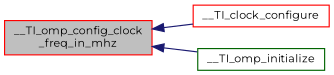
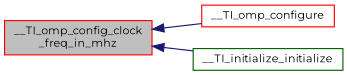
  digraph {
    fontname=Montserrat
    rankdir=LR
    node [color=red fillcolor=white fontname=Montserrat fontsize=10 shape=record style=filled]
    edge [color=midnightblue dir=back fontname=Montserrat fontsize=10 labelfontname=Helvetica labelfontsize=10 style=solid]
    n1 [fillcolor=grey75 fontcolor=black height=0.2 label="__TI_omp_config_clock\l_freq_in_mhz" width=0.4]
-   n2 [height=0.2 label=__TI_clock_configure width=0.4]
-   n3 [color=darkgreen height=0.2 label=__TI_omp_initialize width=0.4]
+   n2 [height=0.2 label=__TI_omp_configure width=0.4]
+   n3 [color=darkgreen height=0.2 label=__TI_initialize_initialize width=0.4]
    n1 -> n2
    n1 -> n3
  }
